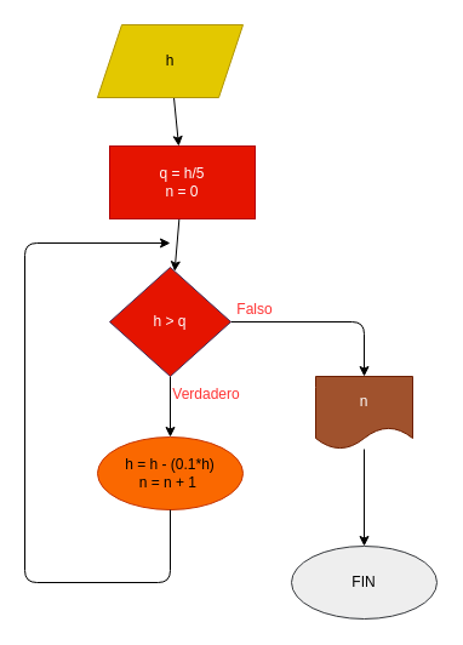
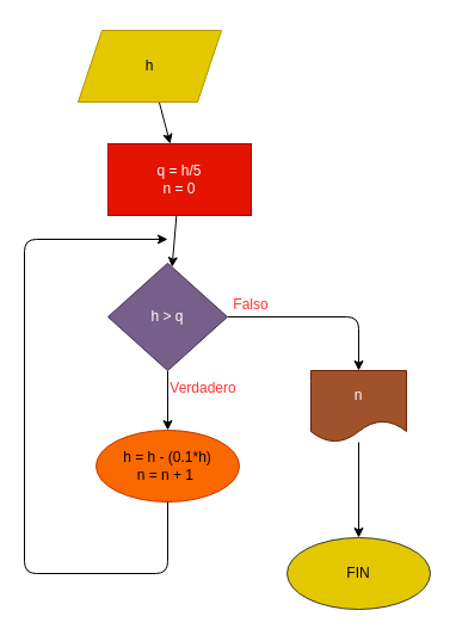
  <mxCell id="0" />
  <mxCell id="1" parent="0" />
  <mxCell id="2" value="" style="edgeStyle=none;html=1;" edge="1" parent="1" source="3" target="5"><mxGeometry relative="1" as="geometry" /></mxCell>
- <mxCell id="3" value="h" style="shape=parallelogram;perimeter=parallelogramPerimeter;whiteSpace=wrap;html=1;fixedSize=1;fillColor=#e3c800;fontColor=#000000;strokeColor=#B09500;" vertex="1" parent="1"><mxGeometry x="80" y="20" width="120" height="60" as="geometry" /></mxCell>
+ <mxCell id="3" value="h" style="shape=parallelogram;perimeter=parallelogramPerimeter;whiteSpace=wrap;html=1;fixedSize=1;fillColor=#e3c800;fontColor=#000000;strokeColor=#B09500;" vertex="1" parent="1"><mxGeometry x="65" y="25" width="120" height="60" as="geometry" /></mxCell>
  <mxCell id="4" value="" style="edgeStyle=none;html=1;" edge="1" parent="1" source="5" target="8"><mxGeometry relative="1" as="geometry" /></mxCell>
  <mxCell id="5" value="q = h/5&lt;br&gt;n = 0" style="whiteSpace=wrap;html=1;fillColor=#e51400;fontColor=#ffffff;strokeColor=#B20000;" vertex="1" parent="1"><mxGeometry x="90" y="120" width="120" height="60" as="geometry" /></mxCell>
  <mxCell id="6" value="" style="edgeStyle=none;html=1;" edge="1" parent="1" source="8" target="9"><mxGeometry relative="1" as="geometry" /></mxCell>
  <mxCell id="7" value="" style="edgeStyle=none;html=1;exitX=1;exitY=0.5;exitDx=0;exitDy=0;entryX=0.5;entryY=0;entryDx=0;entryDy=0;" edge="1" parent="1" source="8" target="12"><mxGeometry relative="1" as="geometry"><Array as="points"><mxPoint x="300" y="265" /></Array></mxGeometry></mxCell>
- <mxCell id="8" value="h &amp;gt; q" style="rhombus;whiteSpace=wrap;html=1;fillColor=#e51400;fontColor=#ffffff;strokeColor=#432D57;" vertex="1" parent="1"><mxGeometry x="90" y="220" width="100" height="90" as="geometry" /></mxCell>
+ <mxCell id="8" value="h &amp;gt; q" style="rhombus;whiteSpace=wrap;html=1;fillColor=#76608a;fontColor=#ffffff;strokeColor=#432D57;" vertex="1" parent="1"><mxGeometry x="90" y="220" width="100" height="90" as="geometry" /></mxCell>
  <mxCell id="9" value="h = h - (0.1*h)&lt;br&gt;n = n + 1&amp;nbsp;" style="ellipse;whiteSpace=wrap;html=1;fillColor=#fa6800;strokeColor=#C73500;fontColor=#000000;" vertex="1" parent="1"><mxGeometry x="80" y="360" width="120" height="60" as="geometry" /></mxCell>
  <mxCell id="10" value="" style="endArrow=classic;html=1;exitX=0.5;exitY=1;exitDx=0;exitDy=0;" edge="1" parent="1" source="9"><mxGeometry width="50" height="50" relative="1" as="geometry"><mxPoint x="110" y="250" as="sourcePoint" /><mxPoint x="140" y="200" as="targetPoint" /><Array as="points"><mxPoint x="140" y="480" /><mxPoint x="20" y="480" /><mxPoint x="20" y="200" /></Array></mxGeometry></mxCell>
  <mxCell id="11" value="" style="edgeStyle=none;html=1;" edge="1" parent="1" source="12" target="13"><mxGeometry relative="1" as="geometry" /></mxCell>
  <mxCell id="12" value="n" style="shape=document;whiteSpace=wrap;html=1;boundedLbl=1;fillColor=#a0522d;strokeColor=#6D1F00;fontColor=#ffffff;" vertex="1" parent="1"><mxGeometry x="260" y="310" width="80" height="60" as="geometry" /></mxCell>
- <mxCell id="13" value="&lt;font color=&quot;#000000&quot;&gt;FIN&lt;/font&gt;" style="ellipse;whiteSpace=wrap;html=1;fillColor=#eeeeee;strokeColor=#36393d;" vertex="1" parent="1"><mxGeometry x="240" y="450" width="120" height="60" as="geometry" /></mxCell>
+ <mxCell id="13" value="&lt;font color=&quot;#000000&quot;&gt;FIN&lt;/font&gt;" style="ellipse;whiteSpace=wrap;html=1;fillColor=#e3c800;strokeColor=#36393d;" vertex="1" parent="1"><mxGeometry x="240" y="450" width="120" height="60" as="geometry" /></mxCell>
  <mxCell id="14" value="&lt;font color=&quot;#ff3333&quot;&gt;Falso&lt;/font&gt;" style="text;html=1;strokeColor=none;fillColor=none;align=center;verticalAlign=middle;whiteSpace=wrap;rounded=0;fontColor=#000000;" vertex="1" parent="1"><mxGeometry x="180" y="240" width="60" height="30" as="geometry" /></mxCell>
  <mxCell id="15" value="Verdadero" style="text;html=1;strokeColor=none;fillColor=none;align=center;verticalAlign=middle;whiteSpace=wrap;rounded=0;fontColor=#FF3333;" vertex="1" parent="1"><mxGeometry x="140" y="310" width="60" height="30" as="geometry" /></mxCell>
